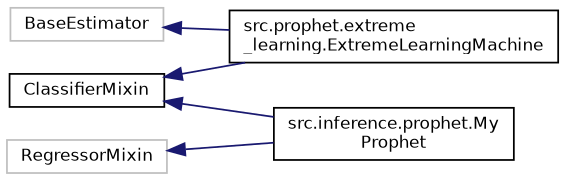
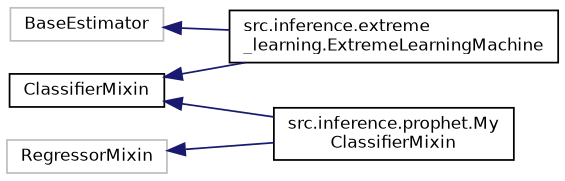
  digraph {
    rankdir=LR
    node [color=black fillcolor=white fontname=Helvetica fontsize=10 shape=record style=filled]
    edge [color=midnightblue dir=back fontname=Helvetica fontsize=10 labelfontname=Helvetica labelfontsize=10 style=solid]
    n1 [color=grey75 height=0.2 label=BaseEstimator width=0.4]
-   n2 [height=0.2 label="src.prophet.extreme\l_learning.ExtremeLearningMachine" width=0.4]
-   n3 [height=0.2 label="src.inference.prophet.My\lProphet" width=0.4]
+   n2 [height=0.2 label="src.inference.extreme\l_learning.ExtremeLearningMachine" width=0.4]
+   n3 [height=0.2 label="src.inference.prophet.My\lClassifierMixin" width=0.4]
    n4 [height=0.2 label=ClassifierMixin width=0.4]
    n5 [color=grey75 height=0.2 label=RegressorMixin width=0.4]
    n1 -> n2
    n4 -> n2
    n4 -> n3
    n5 -> n3
  }
